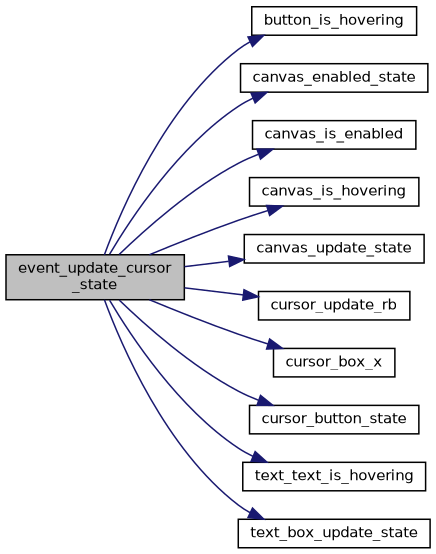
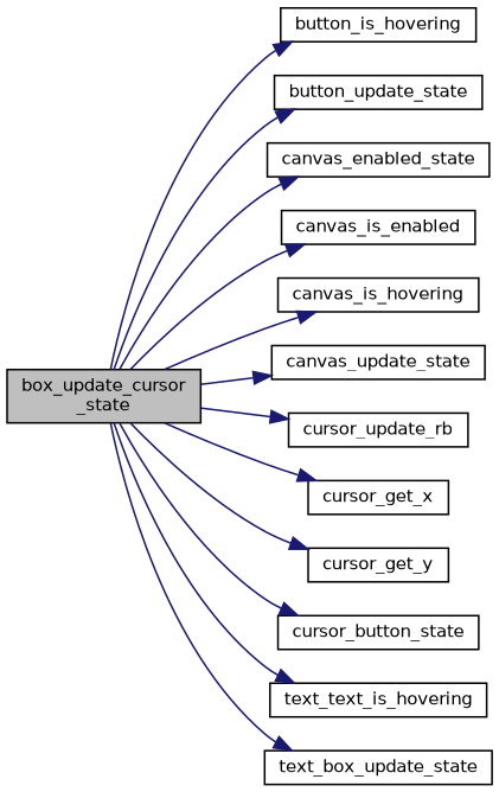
  digraph {
    rankdir=LR
    node [color=black fillcolor=white fontname=Helvetica fontsize=10 shape=record style=filled]
    edge [color=midnightblue fontname=Helvetica fontsize=10 labelfontname=Helvetica labelfontsize=10 style=solid]
-   n1 [fillcolor=grey75 fontcolor=black height=0.2 label="event_update_cursor\l_state" width=0.4]
+   n1 [fillcolor=grey75 fontcolor=black height=0.2 label="box_update_cursor\l_state" width=0.4]
    n2 [height=0.2 label=button_is_hovering width=0.4]
+   n3 [height=0.2 label=button_update_state width=0.4]
    n4 [height=0.2 label=canvas_enabled_state width=0.4]
    n5 [height=0.2 label=canvas_is_enabled width=0.4]
    n6 [height=0.2 label=canvas_is_hovering width=0.4]
    n7 [height=0.2 label=canvas_update_state width=0.4]
    n8 [height=0.2 label=cursor_update_rb width=0.4]
-   n9 [height=0.2 label=cursor_box_x width=0.4]
+   n9 [height=0.2 label=cursor_get_x width=0.4]
+   n10 [height=0.2 label=cursor_get_y width=0.4]
    n11 [height=0.2 label=cursor_button_state width=0.4]
    n12 [height=0.2 label=text_text_is_hovering width=0.4]
    n13 [height=0.2 label=text_box_update_state width=0.4]
    n1 -> n2
+   n1 -> n3
    n1 -> n4
    n1 -> n5
    n1 -> n6
    n1 -> n7
    n1 -> n8
    n1 -> n9
+   n1 -> n10
    n1 -> n11
    n1 -> n12
    n1 -> n13
  }
